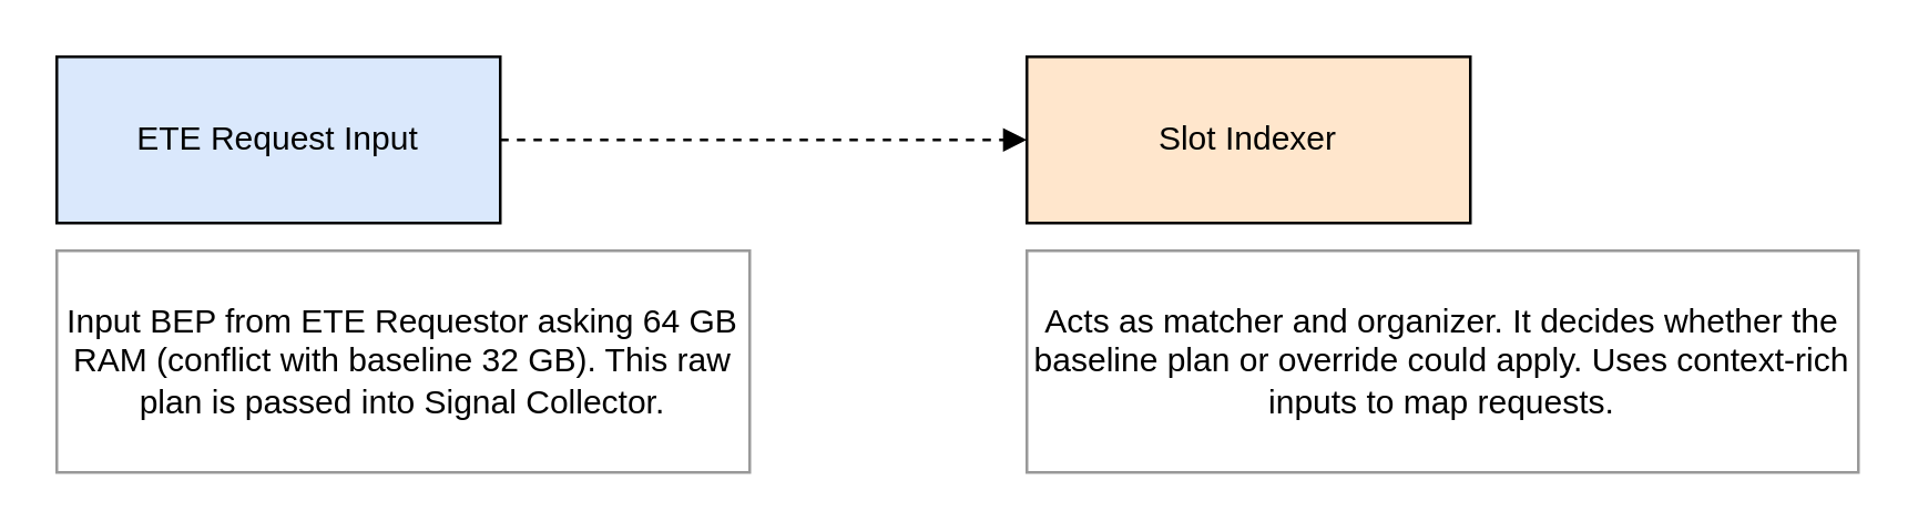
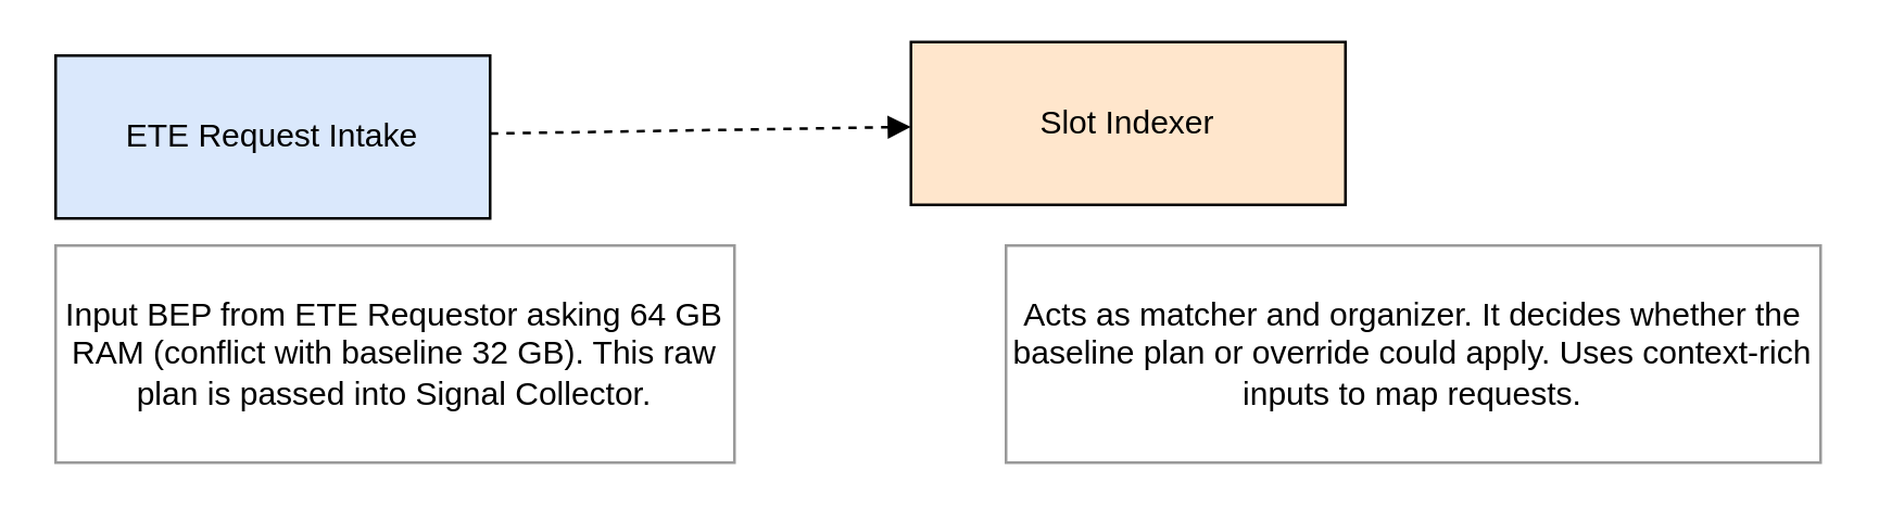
  <mxCell id="0" />
  <mxCell id="1" parent="0" />
- <mxCell id="2" value="ETE Request Input" style="shape=rectangle;whiteSpace=wrap;html=1;fillColor=#dae8fc;" vertex="1" parent="1"><mxGeometry x="20" y="20" width="160" height="60" as="geometry" /></mxCell>
+ <mxCell id="2" value="ETE Request Intake" style="shape=rectangle;whiteSpace=wrap;html=1;fillColor=#dae8fc;" vertex="1" parent="1"><mxGeometry x="20" y="20" width="160" height="60" as="geometry" /></mxCell>
  <mxCell id="3" value="Input BEP from ETE Requestor asking 64 GB RAM (conflict with baseline 32 GB). This raw plan is passed into Signal Collector." style="shape=rectangle;whiteSpace=wrap;html=1;fillColor=#ffffff;strokeColor=#999999;fontSize=12;" vertex="1" parent="1"><mxGeometry x="20" y="90" width="250" height="80" as="geometry" /></mxCell>
- <mxCell id="4" value="Slot Indexer" style="shape=rectangle;whiteSpace=wrap;html=1;fillColor=#ffe6cc;" vertex="1" parent="1"><mxGeometry x="370" y="20" width="160" height="60" as="geometry" /></mxCell>
+ <mxCell id="4" value="Slot Indexer" style="shape=rectangle;whiteSpace=wrap;html=1;fillColor=#ffe6cc;" vertex="1" parent="1"><mxGeometry x="335" y="15" width="160" height="60" as="geometry" /></mxCell>
  <mxCell id="5" value="Acts as matcher and organizer. It decides whether the baseline plan or override could apply. Uses context-rich inputs to map requests." style="shape=rectangle;whiteSpace=wrap;html=1;fillColor=#ffffff;strokeColor=#999999;fontSize=12;" vertex="1" parent="1"><mxGeometry x="370" y="90" width="300" height="80" as="geometry" /></mxCell>
  <mxCell id="6" value="" style="endArrow=block;html=1;dashed=1;" edge="1" parent="1" source="2" target="4"><mxGeometry relative="1" as="geometry" /></mxCell>
